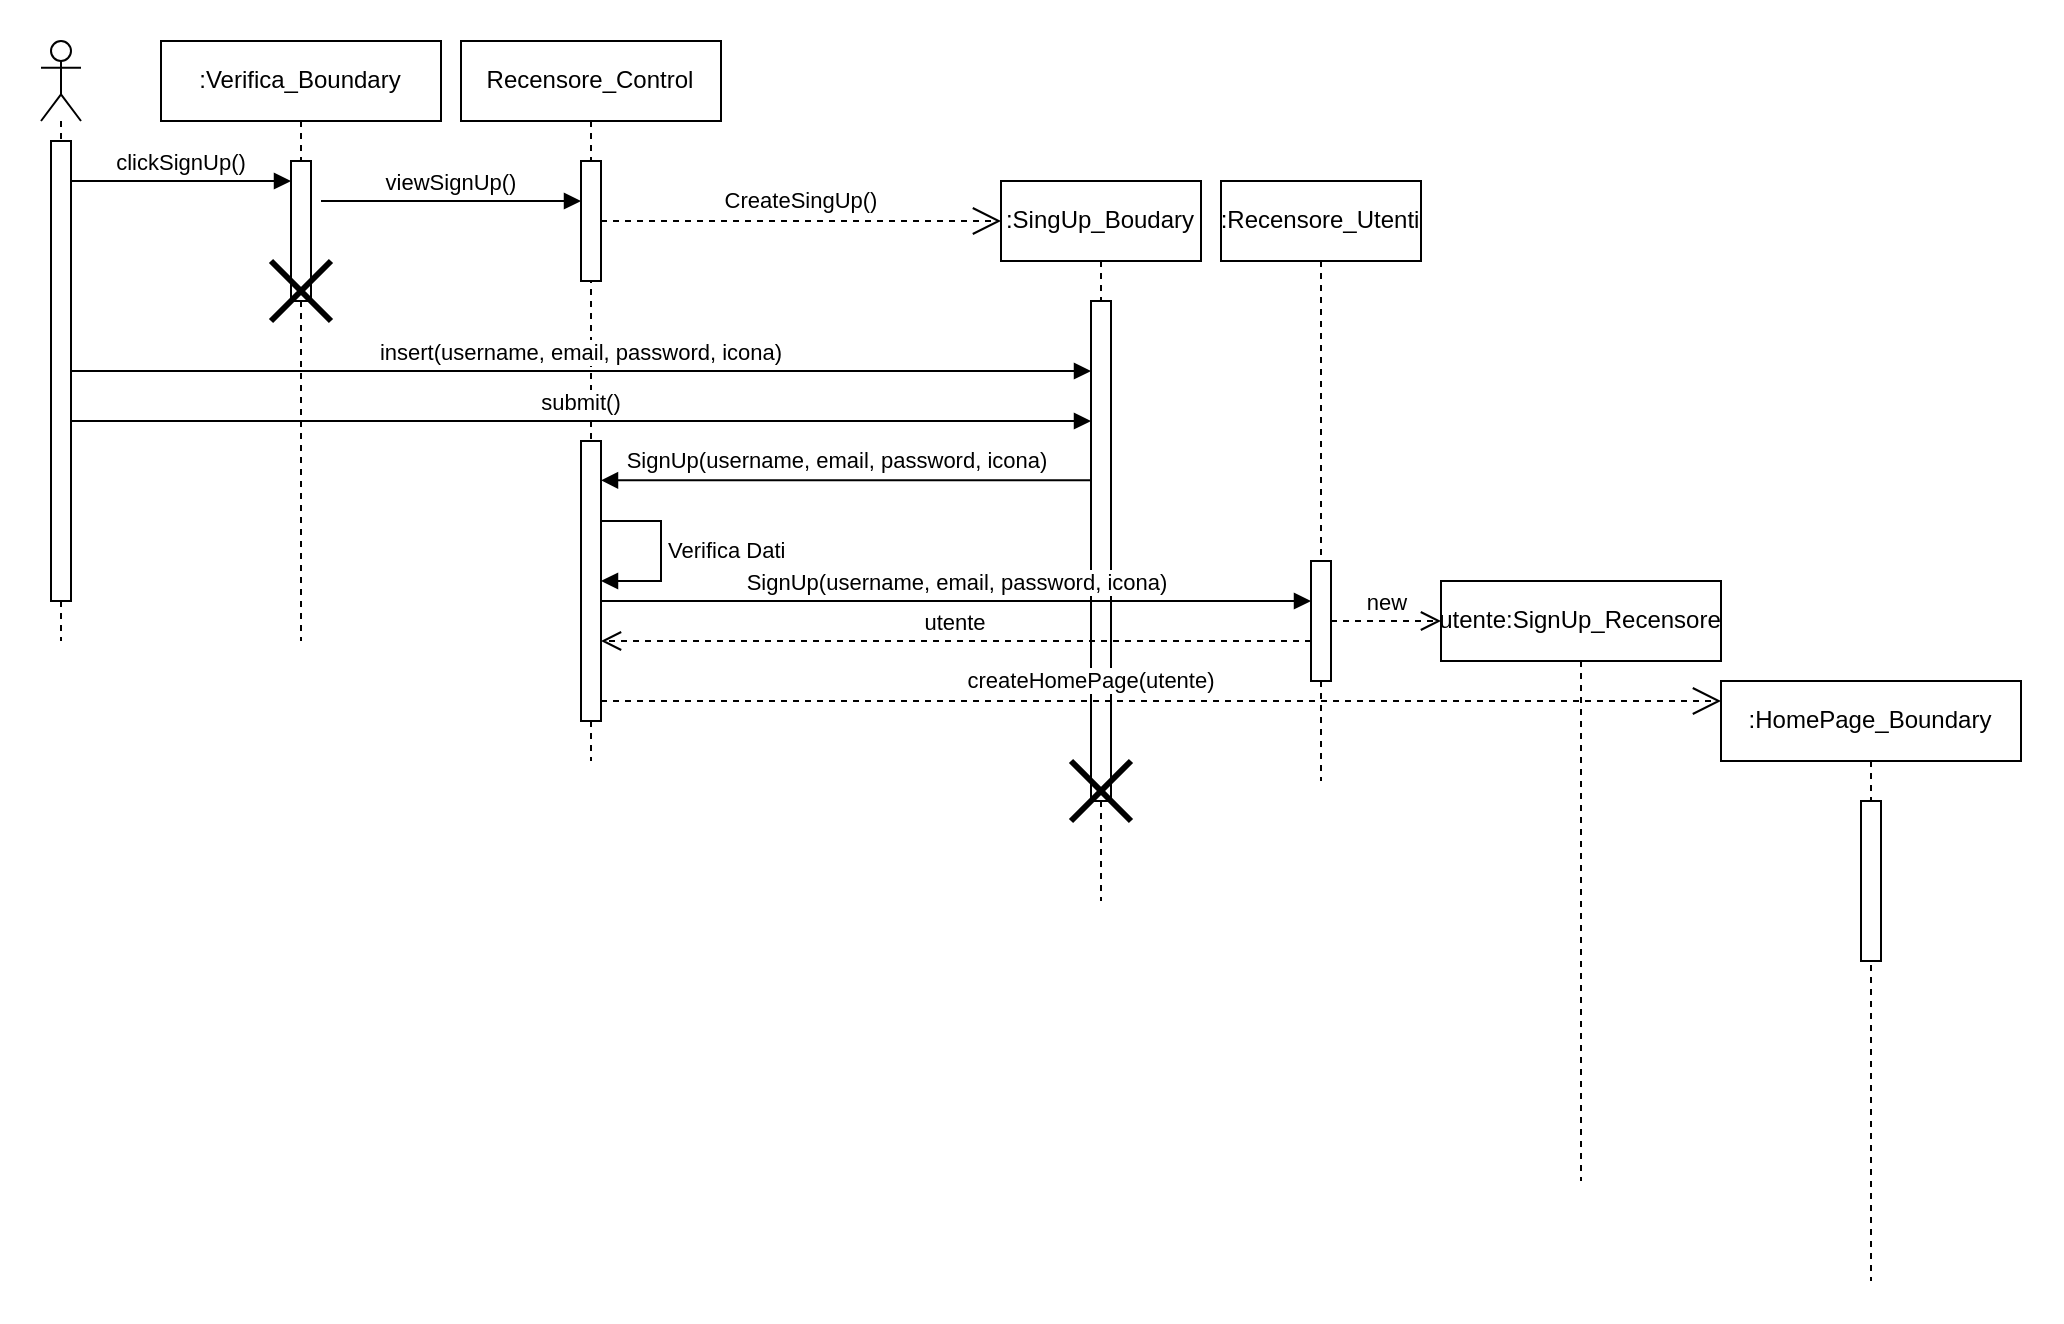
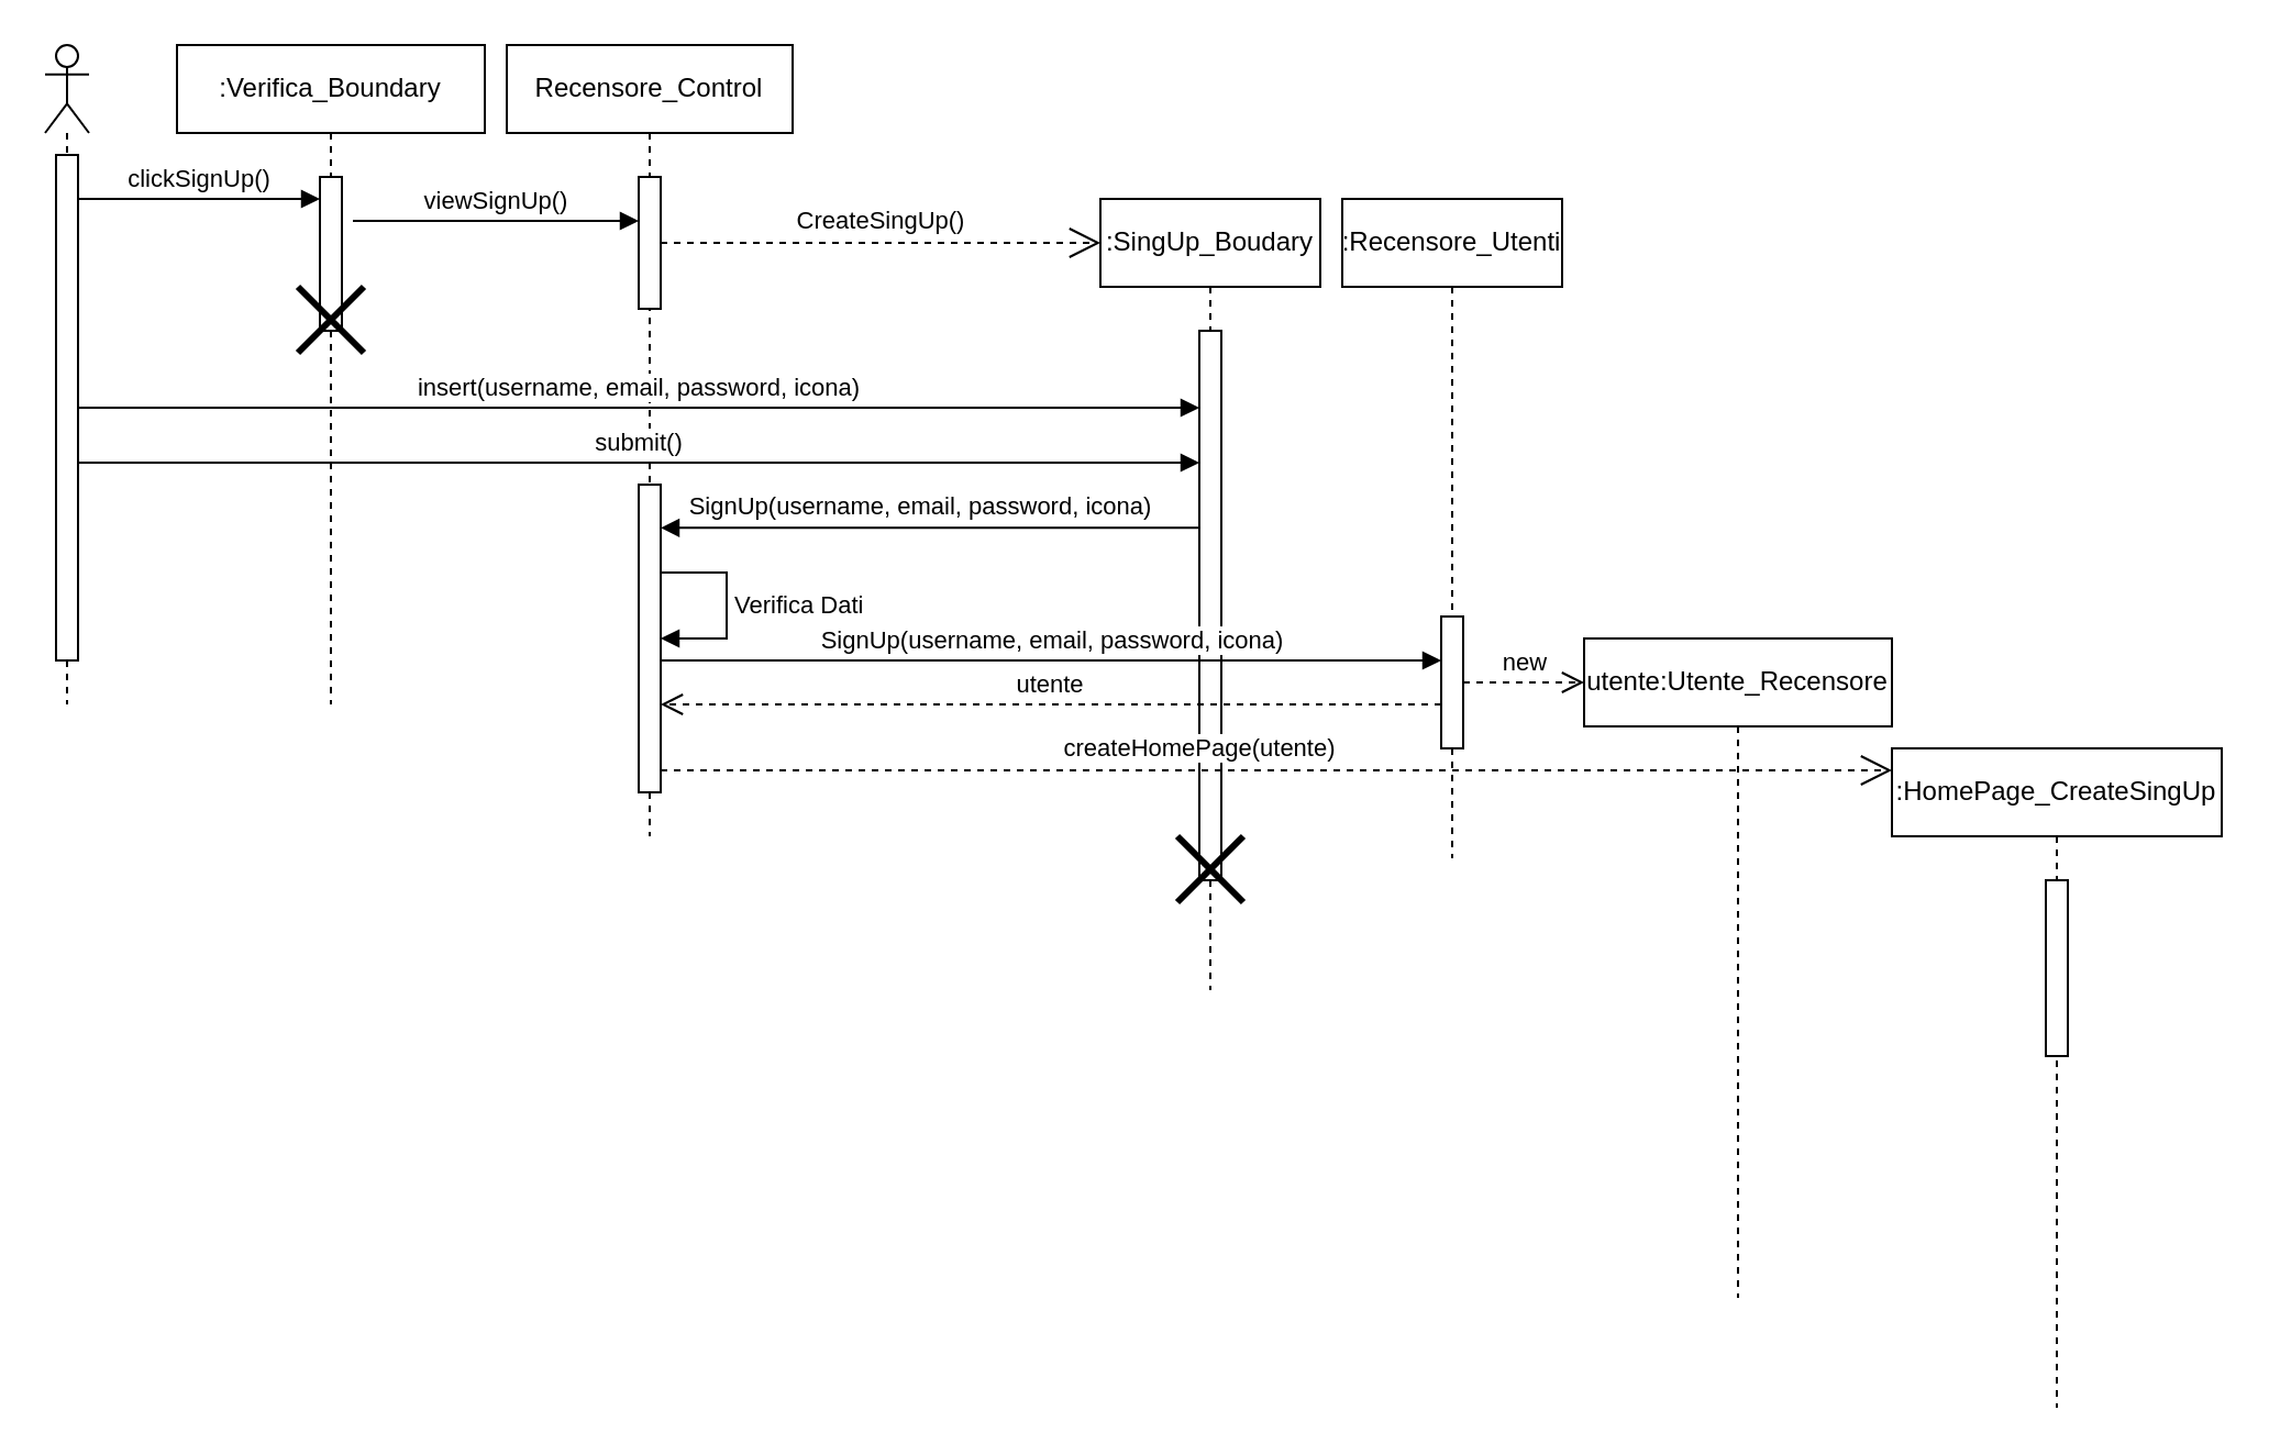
  <mxCell id="0" />
  <mxCell id="1" parent="0" />
  <mxCell id="2" value=":Verifica_Boundary" style="shape=umlLifeline;perimeter=lifelinePerimeter;whiteSpace=wrap;html=1;container=1;dropTarget=0;collapsible=0;recursiveResize=0;outlineConnect=0;portConstraint=eastwest;newEdgeStyle={&quot;curved&quot;:0,&quot;rounded&quot;:0};" parent="1" vertex="1"><mxGeometry x="80" y="20" width="140" height="300" as="geometry" /></mxCell>
  <mxCell id="3" value="" style="html=1;points=[[0,0,0,0,5],[0,1,0,0,-5],[1,0,0,0,5],[1,1,0,0,-5]];perimeter=orthogonalPerimeter;outlineConnect=0;targetShapes=umlLifeline;portConstraint=eastwest;newEdgeStyle={&quot;curved&quot;:0,&quot;rounded&quot;:0};" parent="2" vertex="1"><mxGeometry x="65" y="60" width="10" height="70" as="geometry" /></mxCell>
  <mxCell id="4" value="" style="shape=umlDestroy;whiteSpace=wrap;html=1;strokeWidth=3;targetShapes=umlLifeline;" parent="2" vertex="1"><mxGeometry x="55" y="110" width="30" height="30" as="geometry" /></mxCell>
  <mxCell id="5" value="" style="shape=umlLifeline;perimeter=lifelinePerimeter;whiteSpace=wrap;html=1;container=1;dropTarget=0;collapsible=0;recursiveResize=0;outlineConnect=0;portConstraint=eastwest;newEdgeStyle={&quot;curved&quot;:0,&quot;rounded&quot;:0};participant=umlActor;" parent="1" vertex="1"><mxGeometry x="20" y="20" width="20" height="300" as="geometry" /></mxCell>
  <mxCell id="6" value="" style="html=1;points=[[0,0,0,0,5],[0,1,0,0,-5],[1,0,0,0,5],[1,1,0,0,-5]];perimeter=orthogonalPerimeter;outlineConnect=0;targetShapes=umlLifeline;portConstraint=eastwest;newEdgeStyle={&quot;curved&quot;:0,&quot;rounded&quot;:0};" parent="5" vertex="1"><mxGeometry x="5" y="50" width="10" height="230" as="geometry" /></mxCell>
  <mxCell id="7" value="Recensore_Control" style="shape=umlLifeline;perimeter=lifelinePerimeter;whiteSpace=wrap;html=1;container=1;dropTarget=0;collapsible=0;recursiveResize=0;outlineConnect=0;portConstraint=eastwest;newEdgeStyle={&quot;curved&quot;:0,&quot;rounded&quot;:0};" parent="1" vertex="1"><mxGeometry x="230" y="20" width="130" height="360" as="geometry" /></mxCell>
  <mxCell id="8" value="" style="html=1;points=[[0,0,0,0,5],[0,1,0,0,-5],[1,0,0,0,5],[1,1,0,0,-5]];perimeter=orthogonalPerimeter;outlineConnect=0;targetShapes=umlLifeline;portConstraint=eastwest;newEdgeStyle={&quot;curved&quot;:0,&quot;rounded&quot;:0};" parent="7" vertex="1"><mxGeometry x="60" y="60" width="10" height="60" as="geometry" /></mxCell>
  <mxCell id="9" value="" style="html=1;points=[[0,0,0,0,5],[0,1,0,0,-5],[1,0,0,0,5],[1,1,0,0,-5]];perimeter=orthogonalPerimeter;outlineConnect=0;targetShapes=umlLifeline;portConstraint=eastwest;newEdgeStyle={&quot;curved&quot;:0,&quot;rounded&quot;:0};" parent="7" vertex="1"><mxGeometry x="60" y="200" width="10" height="140" as="geometry" /></mxCell>
  <mxCell id="10" value="viewSignUp()" style="html=1;verticalAlign=bottom;endArrow=block;curved=0;rounded=0;" parent="1" target="8" edge="1"><mxGeometry width="80" relative="1" as="geometry"><mxPoint x="160" y="100" as="sourcePoint" /><mxPoint x="305" y="100" as="targetPoint" /></mxGeometry></mxCell>
  <mxCell id="11" value="clickSignUp()" style="html=1;verticalAlign=bottom;endArrow=block;curved=0;rounded=0;" parent="1" edge="1"><mxGeometry width="80" relative="1" as="geometry"><mxPoint x="35" y="90" as="sourcePoint" /><mxPoint x="145" y="90" as="targetPoint" /></mxGeometry></mxCell>
  <mxCell id="12" value=":SingUp_Boudary" style="shape=umlLifeline;perimeter=lifelinePerimeter;whiteSpace=wrap;html=1;container=1;dropTarget=0;collapsible=0;recursiveResize=0;outlineConnect=0;portConstraint=eastwest;newEdgeStyle={&quot;curved&quot;:0,&quot;rounded&quot;:0};" parent="1" vertex="1"><mxGeometry x="500" y="90" width="100" height="360" as="geometry" /></mxCell>
  <mxCell id="13" value="" style="html=1;points=[[0,0,0,0,5],[0,1,0,0,-5],[1,0,0,0,5],[1,1,0,0,-5]];perimeter=orthogonalPerimeter;outlineConnect=0;targetShapes=umlLifeline;portConstraint=eastwest;newEdgeStyle={&quot;curved&quot;:0,&quot;rounded&quot;:0};" parent="12" vertex="1"><mxGeometry x="45" y="60" width="10" height="250" as="geometry" /></mxCell>
  <mxCell id="14" value="" style="shape=umlDestroy;whiteSpace=wrap;html=1;strokeWidth=3;targetShapes=umlLifeline;" parent="12" vertex="1"><mxGeometry x="35" y="290" width="30" height="30" as="geometry" /></mxCell>
  <mxCell id="15" value="insert(username, email, password, icona)" style="html=1;verticalAlign=bottom;endArrow=block;curved=0;rounded=0;" parent="1" source="6" target="13" edge="1"><mxGeometry width="80" relative="1" as="geometry"><mxPoint x="255" y="230" as="sourcePoint" /><mxPoint x="335" y="230" as="targetPoint" /></mxGeometry></mxCell>
  <mxCell id="16" value="submit()" style="html=1;verticalAlign=bottom;endArrow=block;curved=0;rounded=0;" parent="1" target="13" edge="1"><mxGeometry width="80" relative="1" as="geometry"><mxPoint x="35" y="210" as="sourcePoint" /><mxPoint x="455" y="210" as="targetPoint" /></mxGeometry></mxCell>
  <mxCell id="17" value="" style="html=1;verticalAlign=bottom;endArrow=block;curved=0;rounded=0;" parent="1" source="13" edge="1"><mxGeometry width="80" relative="1" as="geometry"><mxPoint x="460" y="239.64" as="sourcePoint" /><mxPoint x="300" y="239.64" as="targetPoint" /></mxGeometry></mxCell>
  <mxCell id="18" value="SignUp(username, email, password, icona)" style="edgeLabel;html=1;align=center;verticalAlign=middle;resizable=0;points=[];" parent="17" vertex="1" connectable="0"><mxGeometry x="-0.108" y="-1" relative="1" as="geometry"><mxPoint x="-19" y="-9" as="offset" /></mxGeometry></mxCell>
  <mxCell id="19" value=":Recensore_Utenti" style="shape=umlLifeline;perimeter=lifelinePerimeter;whiteSpace=wrap;html=1;container=1;dropTarget=0;collapsible=0;recursiveResize=0;outlineConnect=0;portConstraint=eastwest;newEdgeStyle={&quot;curved&quot;:0,&quot;rounded&quot;:0};" parent="1" vertex="1"><mxGeometry x="610" y="90" width="100" height="300" as="geometry" /></mxCell>
  <mxCell id="20" value="" style="html=1;points=[[0,0,0,0,5],[0,1,0,0,-5],[1,0,0,0,5],[1,1,0,0,-5]];perimeter=orthogonalPerimeter;outlineConnect=0;targetShapes=umlLifeline;portConstraint=eastwest;newEdgeStyle={&quot;curved&quot;:0,&quot;rounded&quot;:0};" parent="19" vertex="1"><mxGeometry x="45" y="190" width="10" height="60" as="geometry" /></mxCell>
  <mxCell id="21" value="SignUp(username, email, password, icona)" style="html=1;verticalAlign=bottom;endArrow=block;curved=0;rounded=0;" parent="1" edge="1"><mxGeometry width="80" relative="1" as="geometry"><mxPoint x="300" y="300" as="sourcePoint" /><mxPoint x="655" y="300" as="targetPoint" /><Array as="points"><mxPoint x="600" y="300" /></Array></mxGeometry></mxCell>
- <mxCell id="22" value=":HomePage_Boundary" style="shape=umlLifeline;perimeter=lifelinePerimeter;whiteSpace=wrap;html=1;container=1;dropTarget=0;collapsible=0;recursiveResize=0;outlineConnect=0;portConstraint=eastwest;newEdgeStyle={&quot;curved&quot;:0,&quot;rounded&quot;:0};" parent="1" vertex="1"><mxGeometry x="860" y="340" width="150" height="300" as="geometry" /></mxCell>
+ <mxCell id="22" value=":HomePage_CreateSingUp" style="shape=umlLifeline;perimeter=lifelinePerimeter;whiteSpace=wrap;html=1;container=1;dropTarget=0;collapsible=0;recursiveResize=0;outlineConnect=0;portConstraint=eastwest;newEdgeStyle={&quot;curved&quot;:0,&quot;rounded&quot;:0};" parent="1" vertex="1"><mxGeometry x="860" y="340" width="150" height="300" as="geometry" /></mxCell>
  <mxCell id="23" value="" style="html=1;points=[[0,0,0,0,5],[0,1,0,0,-5],[1,0,0,0,5],[1,1,0,0,-5]];perimeter=orthogonalPerimeter;outlineConnect=0;targetShapes=umlLifeline;portConstraint=eastwest;newEdgeStyle={&quot;curved&quot;:0,&quot;rounded&quot;:0};" parent="22" vertex="1"><mxGeometry x="70" y="60" width="10" height="80" as="geometry" /></mxCell>
  <mxCell id="24" value="utente" style="html=1;verticalAlign=bottom;endArrow=open;dashed=1;endSize=8;curved=0;rounded=0;" parent="1" edge="1"><mxGeometry relative="1" as="geometry"><mxPoint x="655" y="320" as="sourcePoint" /><mxPoint x="300" y="320" as="targetPoint" /></mxGeometry></mxCell>
- <mxCell id="25" value="utente:SignUp_Recensore" style="shape=umlLifeline;perimeter=lifelinePerimeter;whiteSpace=wrap;html=1;container=1;dropTarget=0;collapsible=0;recursiveResize=0;outlineConnect=0;portConstraint=eastwest;newEdgeStyle={&quot;curved&quot;:0,&quot;rounded&quot;:0};" parent="1" vertex="1"><mxGeometry x="720" y="290" width="140" height="300" as="geometry" /></mxCell>
+ <mxCell id="25" value="utente:Utente_Recensore" style="shape=umlLifeline;perimeter=lifelinePerimeter;whiteSpace=wrap;html=1;container=1;dropTarget=0;collapsible=0;recursiveResize=0;outlineConnect=0;portConstraint=eastwest;newEdgeStyle={&quot;curved&quot;:0,&quot;rounded&quot;:0};" parent="1" vertex="1"><mxGeometry x="720" y="290" width="140" height="300" as="geometry" /></mxCell>
  <mxCell id="26" value="new" style="html=1;verticalAlign=bottom;endArrow=open;dashed=1;endSize=8;curved=0;rounded=0;" parent="1" edge="1"><mxGeometry relative="1" as="geometry"><mxPoint x="665" y="310" as="sourcePoint" /><mxPoint x="720" y="310" as="targetPoint" /></mxGeometry></mxCell>
  <mxCell id="27" value="createHomePage(utente)" style="endArrow=open;endSize=12;dashed=1;html=1;rounded=0;" parent="1" edge="1"><mxGeometry x="-0.125" y="10" width="160" relative="1" as="geometry"><mxPoint x="300" y="350" as="sourcePoint" /><mxPoint x="860" y="350" as="targetPoint" /><mxPoint as="offset" /></mxGeometry></mxCell>
  <mxCell id="28" value="CreateSingUp()" style="endArrow=open;endSize=12;dashed=1;html=1;rounded=0;" parent="1" edge="1"><mxGeometry y="10" width="160" relative="1" as="geometry"><mxPoint x="300" y="110" as="sourcePoint" /><mxPoint x="500" y="110" as="targetPoint" /><mxPoint as="offset" /></mxGeometry></mxCell>
  <mxCell id="29" value="Verifica Dati" style="html=1;align=left;spacingLeft=2;endArrow=block;rounded=0;edgeStyle=orthogonalEdgeStyle;curved=0;rounded=0;" parent="1" target="9" edge="1"><mxGeometry relative="1" as="geometry"><mxPoint x="300" y="260" as="sourcePoint" /><Array as="points"><mxPoint x="330" y="260" /><mxPoint x="330" y="290" /></Array><mxPoint x="305" y="290" as="targetPoint" /></mxGeometry></mxCell>
